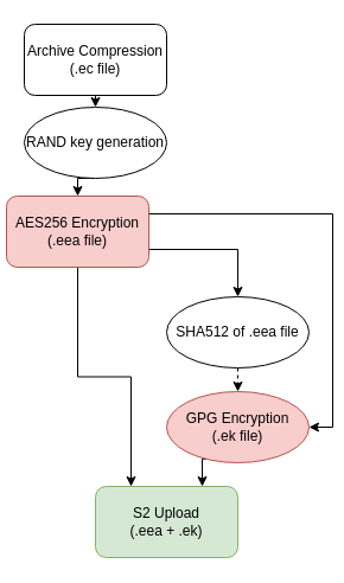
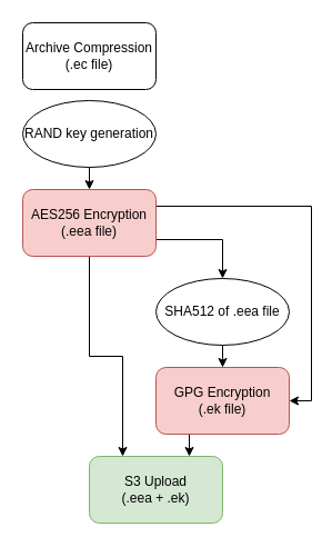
  <mxCell id="0" />
  <mxCell id="1" parent="0" />
- <mxCell id="2" style="edgeStyle=orthogonalEdgeStyle;rounded=0;orthogonalLoop=1;jettySize=auto;html=1;exitX=0.5;exitY=1;exitDx=0;exitDy=0;entryX=0.5;entryY=0;entryDx=0;entryDy=0;" edge="1" parent="1" source="3" target="5"><mxGeometry relative="1" as="geometry" /></mxCell>
  <mxCell id="3" value="&lt;div&gt;Archive Compression&lt;/div&gt;&lt;div&gt;(.ec file)&lt;br&gt;&lt;/div&gt;" style="rounded=1;whiteSpace=wrap;html=1;" vertex="1" parent="1"><mxGeometry x="20" y="20" width="120" height="60" as="geometry" /></mxCell>
  <mxCell id="4" style="edgeStyle=orthogonalEdgeStyle;rounded=0;orthogonalLoop=1;jettySize=auto;html=1;exitX=0.5;exitY=1;exitDx=0;exitDy=0;entryX=0.5;entryY=0;entryDx=0;entryDy=0;" edge="1" parent="1" source="5" target="9"><mxGeometry relative="1" as="geometry" /></mxCell>
  <mxCell id="5" value="RAND key generation" style="ellipse;whiteSpace=wrap;html=1;" vertex="1" parent="1"><mxGeometry x="20" y="90" width="120" height="60" as="geometry" /></mxCell>
  <mxCell id="6" style="edgeStyle=orthogonalEdgeStyle;rounded=0;orthogonalLoop=1;jettySize=auto;html=1;exitX=0.5;exitY=1;exitDx=0;exitDy=0;entryX=0.25;entryY=0;entryDx=0;entryDy=0;" edge="1" parent="1" source="9" target="14"><mxGeometry relative="1" as="geometry" /></mxCell>
  <mxCell id="7" style="edgeStyle=orthogonalEdgeStyle;rounded=0;orthogonalLoop=1;jettySize=auto;html=1;exitX=1;exitY=0.75;exitDx=0;exitDy=0;entryX=0.5;entryY=0;entryDx=0;entryDy=0;" edge="1" parent="1" source="9" target="11"><mxGeometry relative="1" as="geometry" /></mxCell>
  <mxCell id="8" style="edgeStyle=orthogonalEdgeStyle;rounded=0;orthogonalLoop=1;jettySize=auto;html=1;exitX=1;exitY=0.25;exitDx=0;exitDy=0;entryX=1;entryY=0.5;entryDx=0;entryDy=0;" edge="1" parent="1" source="9" target="13"><mxGeometry relative="1" as="geometry" /></mxCell>
- <mxCell id="9" value="&lt;div&gt;AES256 Encryption&lt;/div&gt;&lt;div&gt;(.eea file)&lt;br&gt;&lt;/div&gt;" style="rounded=1;whiteSpace=wrap;html=1;fillColor=#f8cecc;strokeColor=#b85450;" vertex="1" parent="1"><mxGeometry x="5" y="165" width="120" height="60" as="geometry" /></mxCell>
- <mxCell id="10" style="edgeStyle=orthogonalEdgeStyle;rounded=0;orthogonalLoop=1;jettySize=auto;html=1;exitX=0.5;exitY=1;exitDx=0;exitDy=0;entryX=0.5;entryY=0;entryDx=0;entryDy=0;dashed=1;" edge="1" parent="1" source="11" target="13"><mxGeometry relative="1" as="geometry" /></mxCell>
+ <mxCell id="9" value="&lt;div&gt;AES256 Encryption&lt;/div&gt;&lt;div&gt;(.eea file)&lt;br&gt;&lt;/div&gt;" style="rounded=1;whiteSpace=wrap;html=1;fillColor=#f8cecc;strokeColor=#b85450;" vertex="1" parent="1"><mxGeometry x="20" y="170" width="120" height="60" as="geometry" /></mxCell>
+ <mxCell id="10" style="edgeStyle=orthogonalEdgeStyle;rounded=0;orthogonalLoop=1;jettySize=auto;html=1;exitX=0.5;exitY=1;exitDx=0;exitDy=0;entryX=0.5;entryY=0;entryDx=0;entryDy=0;" edge="1" parent="1" source="11" target="13"><mxGeometry relative="1" as="geometry" /></mxCell>
  <mxCell id="11" value="SHA512 of .eea file" style="ellipse;whiteSpace=wrap;html=1;" vertex="1" parent="1"><mxGeometry x="140" y="250" width="120" height="60" as="geometry" /></mxCell>
  <mxCell id="12" style="edgeStyle=orthogonalEdgeStyle;rounded=0;orthogonalLoop=1;jettySize=auto;html=1;exitX=0.25;exitY=1;exitDx=0;exitDy=0;entryX=0.75;entryY=0;entryDx=0;entryDy=0;" edge="1" parent="1" source="13" target="14"><mxGeometry relative="1" as="geometry" /></mxCell>
- <mxCell id="13" value="&lt;div&gt;GPG Encryption&lt;/div&gt;&lt;div&gt;(.ek file)&lt;br&gt;&lt;/div&gt;" style="ellipse;whiteSpace=wrap;html=1;fillColor=#f8cecc;strokeColor=#b85450;" vertex="1" parent="1"><mxGeometry x="140" y="330" width="120" height="60" as="geometry" /></mxCell>
- <mxCell id="14" value="&lt;div&gt;S2 Upload&lt;/div&gt;&lt;div&gt;(.eea + .ek)&lt;br&gt;&lt;/div&gt;" style="rounded=1;whiteSpace=wrap;html=1;fillColor=#d5e8d4;strokeColor=#82b366;" vertex="1" parent="1"><mxGeometry x="80" y="410" width="120" height="60" as="geometry" /></mxCell>
+ <mxCell id="13" value="&lt;div&gt;GPG Encryption&lt;/div&gt;&lt;div&gt;(.ek file)&lt;br&gt;&lt;/div&gt;" style="rounded=1;whiteSpace=wrap;html=1;fillColor=#f8cecc;strokeColor=#b85450;" vertex="1" parent="1"><mxGeometry x="140" y="330" width="120" height="60" as="geometry" /></mxCell>
+ <mxCell id="14" value="&lt;div&gt;S3 Upload&lt;/div&gt;&lt;div&gt;(.eea + .ek)&lt;br&gt;&lt;/div&gt;" style="rounded=1;whiteSpace=wrap;html=1;fillColor=#d5e8d4;strokeColor=#82b366;" vertex="1" parent="1"><mxGeometry x="80" y="410" width="120" height="60" as="geometry" /></mxCell>
